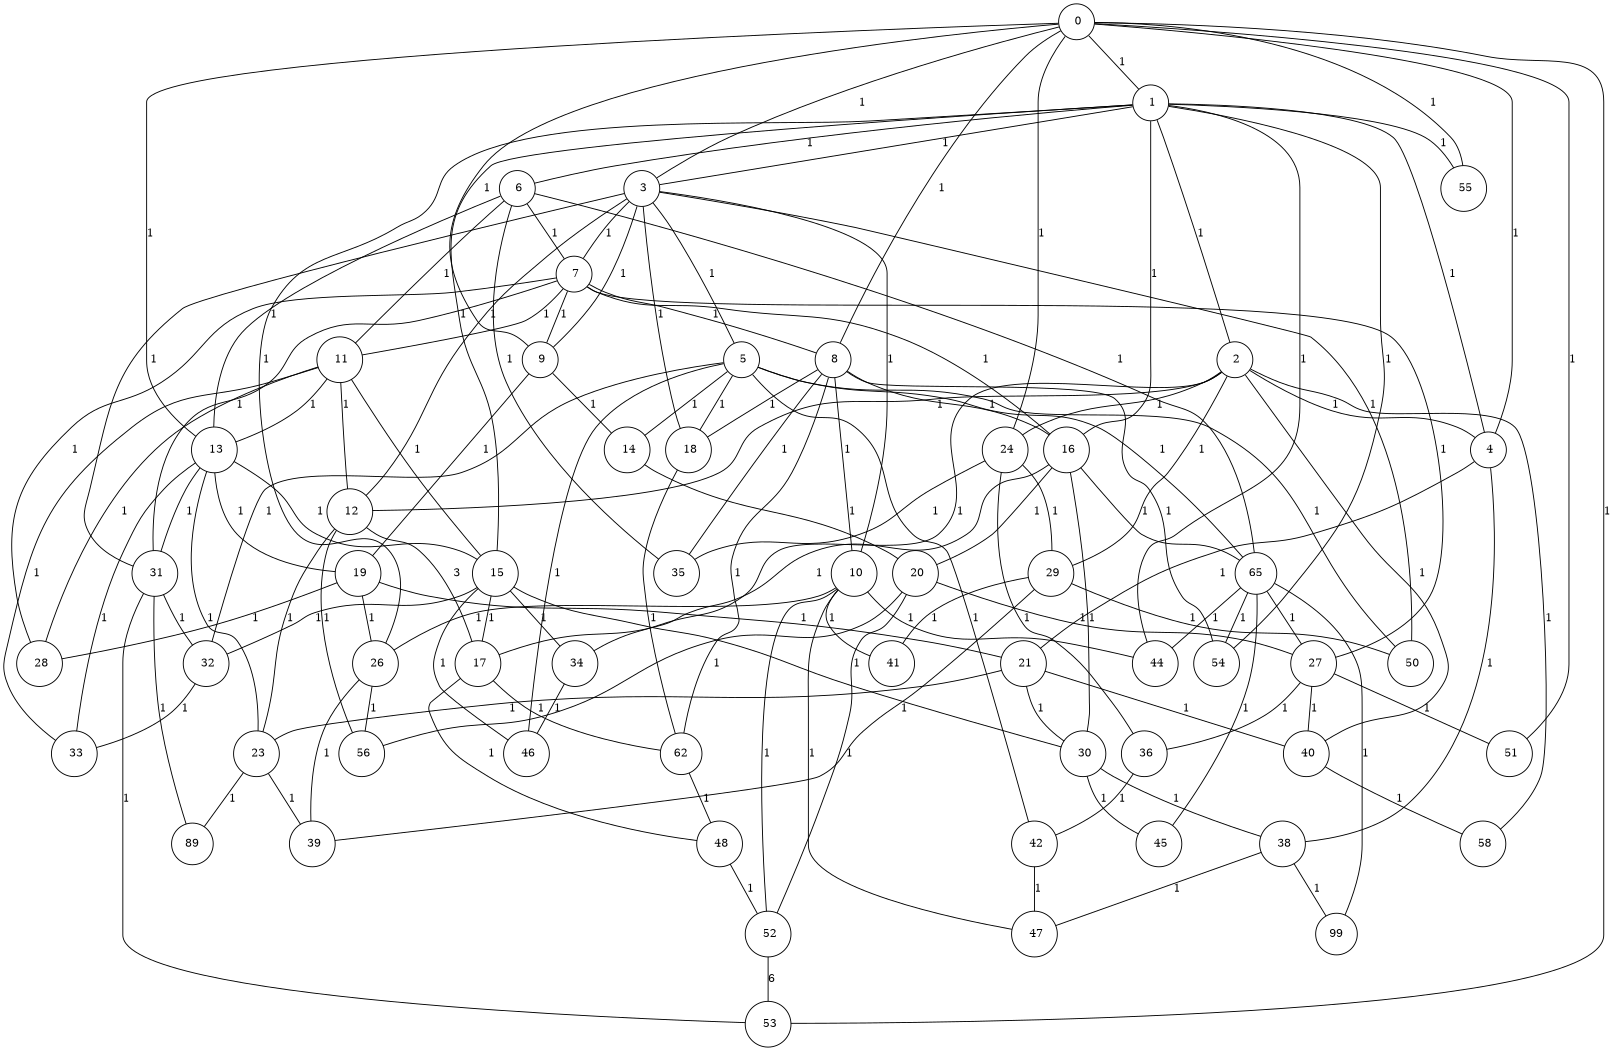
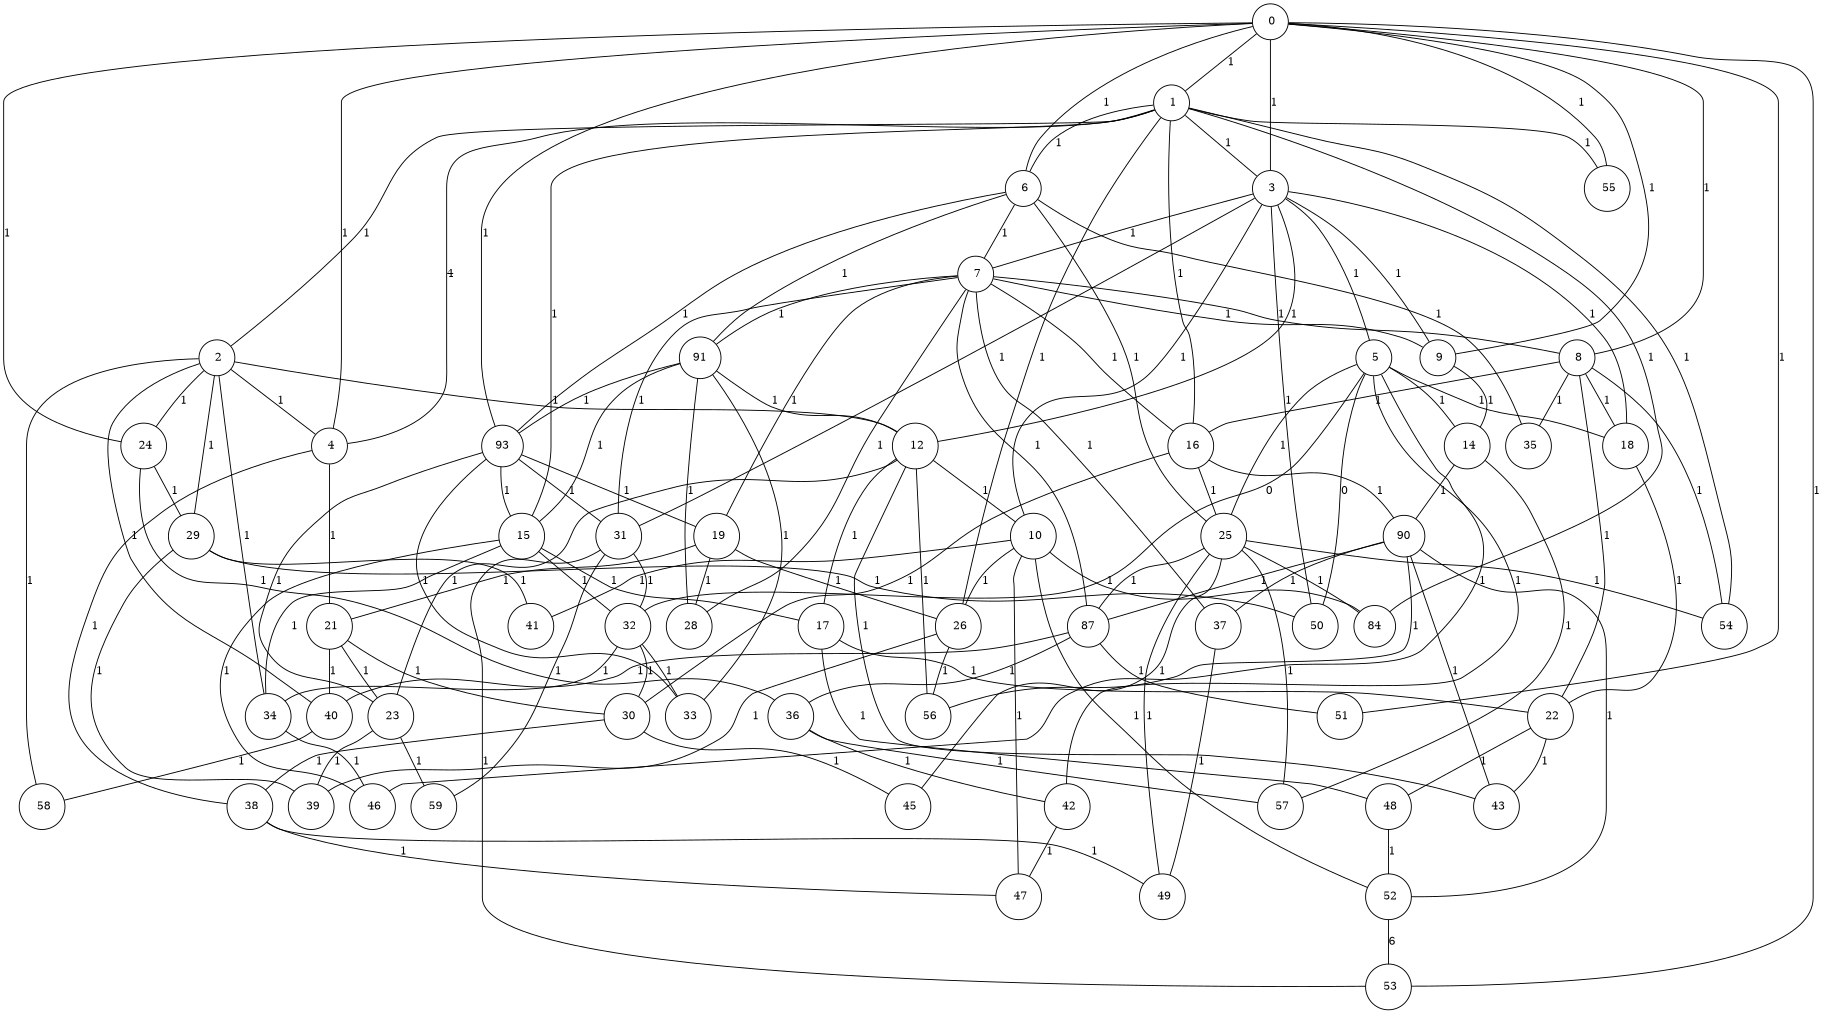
  graph {
    fixedsize="true;"
    node [color=black fontsize=12 hight=.12 shape=circle]
    edge [fontsize=12]
    n1 [label=" 0" width=.12]
    n2 [label=" 1" width=.12]
    n3 [label=" 3" width=.12]
    n4 [label=" 4" width=.12]
    n5 [label=" 6" width=.12]
    n6 [label=" 8" width=.12]
    n7 [label=" 9" width=.12]
-   n8 [label=" 13" width=.12]
+   n8 [label=93 width=.12]
    n9 [label=" 24" width=.12]
    n10 [label=" 51" width=.12]
    n11 [label=" 53" width=.12]
    n12 [label=" 55" width=.12]
    n13 [label=" 2" width=.12]
    n14 [label=" 15" width=.12]
    n15 [label=" 16" width=.12]
    n16 [label=" 26" width=.12]
-   n17 [label=" 44" width=.12]
+   n17 [label=84 width=.12]
    n18 [label=" 54" width=.12]
    n19 [label=" 5" width=.12]
    n20 [label=" 12" width=.12]
    n21 [label=" 7" width=.12]
    n22 [label=" 10" width=.12]
    n23 [label=" 18" width=.12]
    n24 [label=" 31" width=.12]
    n25 [label=" 50" width=.12]
    n26 [label=" 21" width=.12]
    n27 [label=" 38" width=.12]
-   n28 [label=65 width=.12]
-   n29 [label=" 11" width=.12]
+   n28 [label=" 25" width=.12]
+   n29 [label=91 width=.12]
    n30 [label=" 35" width=.12]
-   n31 [label=62 width=.12]
+   n31 [label=" 22" width=.12]
    n32 [label=" 14" width=.12]
    n33 [label=" 19" width=.12]
    n34 [label=" 33" width=.12]
    n35 [label=" 23" width=.12]
    n36 [label=" 29" width=.12]
    n37 [label=" 36" width=.12]
    n38 [label=" 34" width=.12]
    n39 [label=" 40" width=.12]
    n40 [label=" 58" width=.12]
    n41 [label=" 32" width=.12]
    n42 [label=" 42" width=.12]
    n43 [label=" 46" width=.12]
    n44 [label=" 17" width=.12]
    n45 [label=" 30" width=.12]
-   n46 [label=" 20" width=.12]
+   n46 [label=90 width=.12]
    n47 [label=" 56" width=.12]
    n48 [label=" 39" width=.12]
+   n49 [label=" 43" width=.12]
    n50 [label=" 41" width=.12]
-   n51 [label=" 27" width=.12]
+   n51 [label=87 width=.12]
    n52 [label=" 28" width=.12]
+   n53 [label=" 37" width=.12]
    n54 [label=" 47" width=.12]
    n55 [label=" 52" width=.12]
-   n56 [label=89 width=.12]
-   n57 [label=99 width=.12]
+   n56 [label=" 59" width=.12]
+   n57 [label=" 49" width=.12]
+   n58 [label=" 57" width=.12]
    n59 [label=" 45" width=.12]
    n60 [label=" 48" width=.12]
    n1 -- n2 [label=1]
    n1 -- n3 [label=1]
    n1 -- n4 [label=1]
+   n1 -- n5 [label=1]
    n1 -- n6 [label=1]
    n1 -- n7 [label=1]
    n1 -- n8 [label=1]
    n1 -- n9 [label=1]
    n1 -- n10 [label=1]
    n1 -- n11 [label=1]
    n1 -- n12 [label=1]
    n2 -- n3 [label=1]
-   n2 -- n4 [label=1]
+   n2 -- n4 [label=4]
    n2 -- n5 [label=1]
    n2 -- n12 [label=1]
    n2 -- n13 [label=1]
    n2 -- n14 [label=1]
    n2 -- n15 [label=1]
    n2 -- n16 [label=1]
    n2 -- n17 [label=1]
    n2 -- n18 [label=1]
    n3 -- n7 [label=1]
    n3 -- n19 [label=1]
    n3 -- n20 [label=1]
    n3 -- n21 [label=1]
    n3 -- n22 [label=1]
    n3 -- n23 [label=1]
    n3 -- n24 [label=1]
    n3 -- n25 [label=1]
    n4 -- n26 [label=1]
    n4 -- n27 [label=1]
    n5 -- n8 [label=1]
    n5 -- n21 [label=1]
    n5 -- n28 [label=1]
    n5 -- n29 [label=1]
    n5 -- n30 [label=1]
    n6 -- n15 [label=1]
    n6 -- n18 [label=1]
-   n6 -- n22 [label=1]
+   n20 -- n22 [label=1]
    n6 -- n23 [label=1]
    n6 -- n30 [label=1]
    n6 -- n31 [label=1]
    n7 -- n32 [label=1]
-   n7 -- n33 [label=1]
+   n21 -- n33 [label=1]
    n8 -- n14 [label=1]
    n8 -- n24 [label=1]
    n8 -- n33 [label=1]
    n8 -- n34 [label=1]
    n8 -- n35 [label=1]
-   n9 -- n30 [label=1]
    n9 -- n36 [label=1]
    n9 -- n37 [label=1]
    n13 -- n4 [label=1]
    n13 -- n9 [label=1]
    n13 -- n20 [label=1]
    n13 -- n36 [label=1]
    n13 -- n38 [label=1]
    n13 -- n39 [label=1]
    n13 -- n40 [label=1]
    n14 -- n38 [label=1]
    n14 -- n41 [label=1]
    n14 -- n43 [label=1]
    n14 -- n44 [label=1]
-   n14 -- n45 [label=1]
+   n41 -- n45 [label=1]
    n15 -- n28 [label=1]
-   n15 -- n44 [label=1]
    n15 -- n45 [label=1]
    n15 -- n46 [label=1]
    n16 -- n47 [label=1]
    n16 -- n48 [label=1]
    n19 -- n23 [label=1]
-   n19 -- n25 [label=1]
+   n19 -- n25 [label=0]
    n19 -- n28 [label=1]
    n19 -- n32 [label=1]
-   n19 -- n41 [label=1]
+   n19 -- n41 [label=0]
    n19 -- n42 [label=1]
    n19 -- n43 [label=1]
    n20 -- n35 [label=1]
-   n20 -- n44 [label=3]
+   n20 -- n44 [label=1]
    n20 -- n47 [label=1]
+   n20 -- n49 [label=1]
    n21 -- n6 [label=1]
    n21 -- n7 [label=1]
    n21 -- n15 [label=1]
    n21 -- n24 [label=1]
    n21 -- n29 [label=1]
    n21 -- n51 [label=1]
    n21 -- n52 [label=1]
+   n21 -- n53 [label=1]
    n22 -- n16 [label=1]
    n22 -- n17 [label=1]
    n22 -- n50 [label=1]
    n22 -- n54 [label=1]
    n22 -- n55 [label=1]
    n23 -- n31 [label=1]
    n24 -- n11 [label=1]
    n24 -- n41 [label=1]
    n24 -- n56 [label=1]
    n26 -- n35 [label=1]
    n26 -- n39 [label=1]
    n26 -- n45 [label=1]
    n27 -- n54 [label=1]
    n27 -- n57 [label=1]
    n28 -- n17 [label=1]
    n28 -- n18 [label=1]
    n28 -- n51 [label=1]
    n28 -- n57 [label=1]
+   n28 -- n58 [label=1]
    n28 -- n59 [label=1]
    n29 -- n8 [label=1]
    n29 -- n14 [label=1]
    n29 -- n20 [label=1]
    n29 -- n34 [label=1]
    n29 -- n52 [label=1]
+   n31 -- n49 [label=1]
    n31 -- n60 [label=1]
    n32 -- n46 [label=1]
+   n32 -- n58 [label=1]
    n33 -- n16 [label=1]
    n33 -- n26 [label=1]
    n33 -- n52 [label=1]
    n35 -- n48 [label=1]
    n35 -- n56 [label=1]
    n36 -- n25 [label=1]
    n36 -- n48 [label=1]
    n36 -- n50 [label=1]
    n37 -- n42 [label=1]
+   n37 -- n58 [label=1]
    n38 -- n43 [label=1]
    n39 -- n40 [label=1]
    n41 -- n34 [label=1]
+   n41 -- n38 [label=1]
    n42 -- n54 [label=1]
    n44 -- n31 [label=1]
    n44 -- n60 [label=1]
    n45 -- n27 [label=1]
    n45 -- n59 [label=1]
    n46 -- n47 [label=1]
+   n46 -- n49 [label=1]
    n46 -- n51 [label=1]
+   n46 -- n53 [label=1]
    n46 -- n55 [label=1]
    n51 -- n10 [label=1]
    n51 -- n37 [label=1]
    n51 -- n39 [label=1]
+   n53 -- n57 [label=1]
    n55 -- n11 [label=6]
    n60 -- n55 [label=1]
  }
